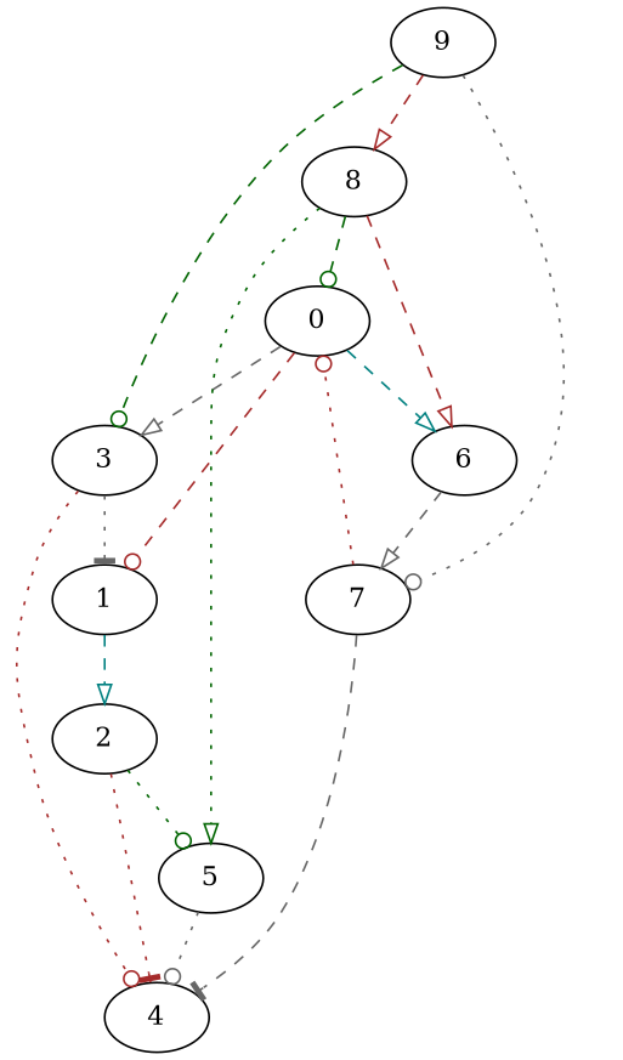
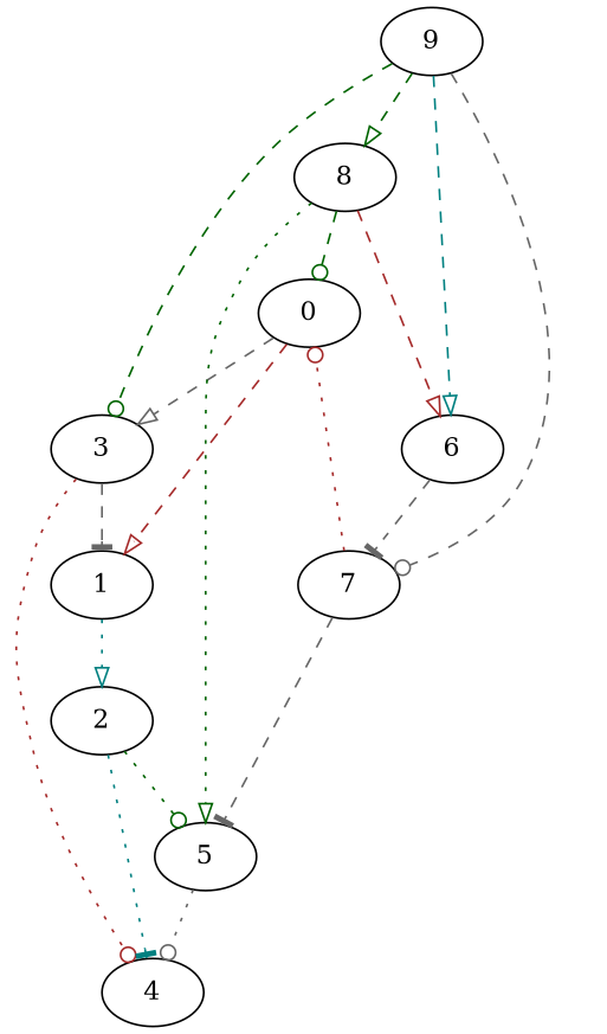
  digraph {
    edge [arrowhead=odot color=gray40 style=dashed]
    0
    6
    3
    1
    7
    4
    2
    5
    8
    9
-   0 -> 6 [arrowhead=onormal color=teal]
+   9 -> 6 [arrowhead=onormal color=teal]
    0 -> 3 [arrowhead=onormal]
-   0 -> 1 [color=brown]
-   6 -> 7 [arrowhead=onormal]
-   3 -> 1 [arrowhead=tee style=dotted]
+   0 -> 1 [arrowhead=onormal color=brown]
+   6 -> 7 [arrowhead=tee]
+   3 -> 1 [arrowhead=tee]
    3 -> 4 [color=brown style=dotted]
-   1 -> 2 [arrowhead=onormal color=teal]
+   1 -> 2 [arrowhead=onormal color=teal style=dotted]
    7 -> 0 [color=brown style=dotted]
-   7 -> 4 [arrowhead=tee]
-   2 -> 4 [arrowhead=tee color=brown style=dotted]
+   7 -> 5 [arrowhead=tee]
+   2 -> 4 [arrowhead=tee color=teal style=dotted]
    2 -> 5 [color=darkgreen style=dotted]
    5 -> 4 [style=dotted]
    8 -> 0 [color=darkgreen]
    8 -> 6 [arrowhead=onormal color=brown]
    8 -> 5 [arrowhead=onormal color=darkgreen style=dotted]
    9 -> 3 [color=darkgreen]
-   9 -> 7 [style=dotted]
-   9 -> 8 [arrowhead=onormal color=brown]
+   9 -> 7
+   9 -> 8 [arrowhead=onormal color=darkgreen]
  }
